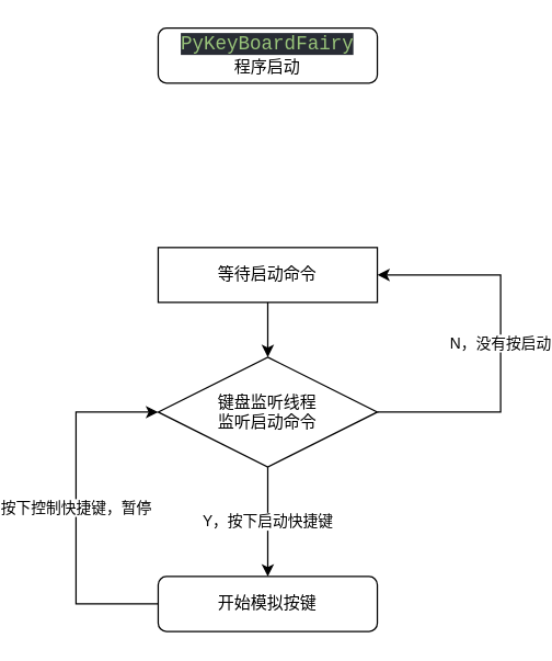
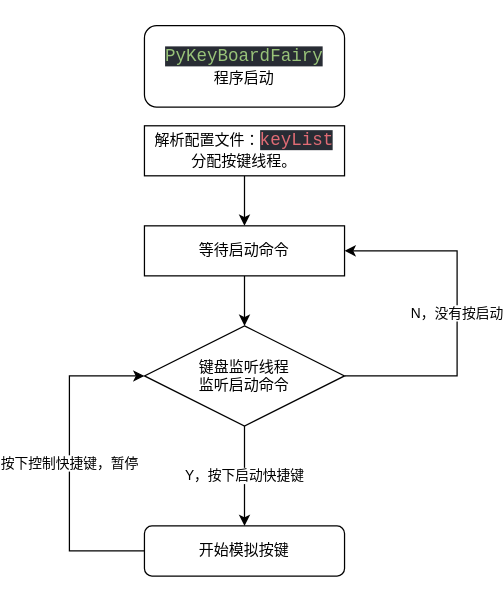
  <mxCell id="0" />
  <mxCell id="1" parent="0" />
+ <mxCell id="2" style="edgeStyle=orthogonalEdgeStyle;rounded=0;orthogonalLoop=1;jettySize=auto;html=1;entryX=0.5;entryY=0;entryDx=0;entryDy=0;" edge="1" parent="1" source="3" target="5"><mxGeometry relative="1" as="geometry" /></mxCell>
+ <mxCell id="3" value="解析配置文件：&lt;span style=&quot;color: rgb(224 , 108 , 117) ; background-color: rgb(40 , 44 , 52) ; font-family: &amp;#34;menlo&amp;#34; , &amp;#34;monaco&amp;#34; , &amp;#34;courier new&amp;#34; , monospace ; font-size: 14px&quot;&gt;keyList&lt;br&gt;&lt;/span&gt;分配按键线程。&lt;span style=&quot;color: rgb(224 , 108 , 117) ; background-color: rgb(40 , 44 , 52) ; font-family: &amp;#34;menlo&amp;#34; , &amp;#34;monaco&amp;#34; , &amp;#34;courier new&amp;#34; , monospace ; font-size: 14px&quot;&gt;&lt;br&gt;&lt;/span&gt;" style="rounded=0;whiteSpace=wrap;html=1;" parent="1" vertex="1"><mxGeometry x="80" y="100" width="160" height="40" as="geometry" /></mxCell>
  <mxCell id="4" style="edgeStyle=orthogonalEdgeStyle;rounded=0;orthogonalLoop=1;jettySize=auto;html=1;exitX=0.5;exitY=1;exitDx=0;exitDy=0;entryX=0.5;entryY=0;entryDx=0;entryDy=0;" edge="1" parent="1" source="5" target="9"><mxGeometry relative="1" as="geometry" /></mxCell>
  <mxCell id="5" value="等待启动命令" style="rounded=0;whiteSpace=wrap;html=1;" parent="1" vertex="1"><mxGeometry x="80" y="180" width="160" height="40" as="geometry" /></mxCell>
- <mxCell id="6" value="&lt;span style=&quot;color: rgb(152 , 195 , 121) ; font-family: &amp;#34;menlo&amp;#34; , &amp;#34;monaco&amp;#34; , &amp;#34;courier new&amp;#34; , monospace ; font-size: 14px ; background-color: rgb(40 , 44 , 52)&quot;&gt;PyKeyBoardFairy&lt;br&gt;&lt;/span&gt;程序启动&lt;span style=&quot;color: rgb(152 , 195 , 121) ; font-family: &amp;#34;menlo&amp;#34; , &amp;#34;monaco&amp;#34; , &amp;#34;courier new&amp;#34; , monospace ; font-size: 14px ; background-color: rgb(40 , 44 , 52)&quot;&gt;&lt;br&gt;&lt;/span&gt;" style="rounded=1;whiteSpace=wrap;html=1;" vertex="1" parent="1"><mxGeometry x="80" y="20" width="160" height="40" as="geometry" /></mxCell>
+ <mxCell id="6" value="&lt;span style=&quot;color: rgb(152 , 195 , 121) ; font-family: &amp;#34;menlo&amp;#34; , &amp;#34;monaco&amp;#34; , &amp;#34;courier new&amp;#34; , monospace ; font-size: 14px ; background-color: rgb(40 , 44 , 52)&quot;&gt;PyKeyBoardFairy&lt;br&gt;&lt;/span&gt;程序启动&lt;span style=&quot;color: rgb(152 , 195 , 121) ; font-family: &amp;#34;menlo&amp;#34; , &amp;#34;monaco&amp;#34; , &amp;#34;courier new&amp;#34; , monospace ; font-size: 14px ; background-color: rgb(40 , 44 , 52)&quot;&gt;&lt;br&gt;&lt;/span&gt;" style="rounded=1;whiteSpace=wrap;html=1;" vertex="1" parent="1"><mxGeometry x="80" y="20" width="160" height="65" as="geometry" /></mxCell>
  <mxCell id="7" value="Y，按下启动快捷键" style="edgeStyle=orthogonalEdgeStyle;rounded=0;orthogonalLoop=1;jettySize=auto;html=1;entryX=0.5;entryY=0;entryDx=0;entryDy=0;" edge="1" parent="1" source="9" target="11"><mxGeometry relative="1" as="geometry"><mxPoint x="160" y="400" as="targetPoint" /></mxGeometry></mxCell>
  <mxCell id="8" value="N，没有按启动" style="edgeStyle=orthogonalEdgeStyle;rounded=0;orthogonalLoop=1;jettySize=auto;html=1;entryX=1;entryY=0.5;entryDx=0;entryDy=0;" edge="1" parent="1" source="9" target="5"><mxGeometry relative="1" as="geometry"><Array as="points"><mxPoint x="330" y="300" /><mxPoint x="330" y="200" /></Array></mxGeometry></mxCell>
  <mxCell id="9" value="&lt;span&gt;键盘监听线程&lt;br&gt;监听启动命令&lt;/span&gt;" style="rhombus;whiteSpace=wrap;html=1;" vertex="1" parent="1"><mxGeometry x="80" y="260" width="160" height="80" as="geometry" /></mxCell>
  <mxCell id="10" value="按下控制快捷键，暂停" style="edgeStyle=orthogonalEdgeStyle;rounded=0;orthogonalLoop=1;jettySize=auto;html=1;entryX=0;entryY=0.5;entryDx=0;entryDy=0;" edge="1" parent="1" source="11" target="9"><mxGeometry relative="1" as="geometry"><Array as="points"><mxPoint x="20" y="440" /><mxPoint x="20" y="300" /></Array></mxGeometry></mxCell>
  <mxCell id="11" value="开始模拟按键" style="rounded=1;whiteSpace=wrap;html=1;" vertex="1" parent="1"><mxGeometry x="80" y="420" width="160" height="40" as="geometry" /></mxCell>
